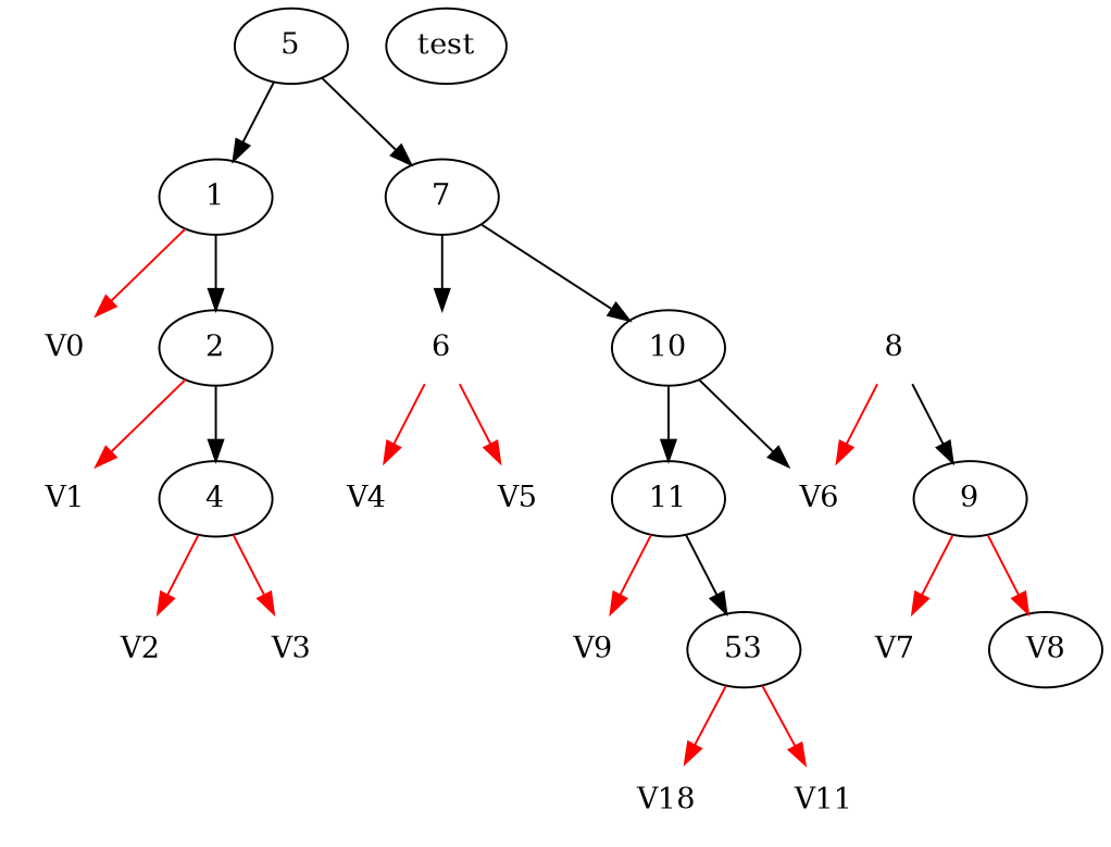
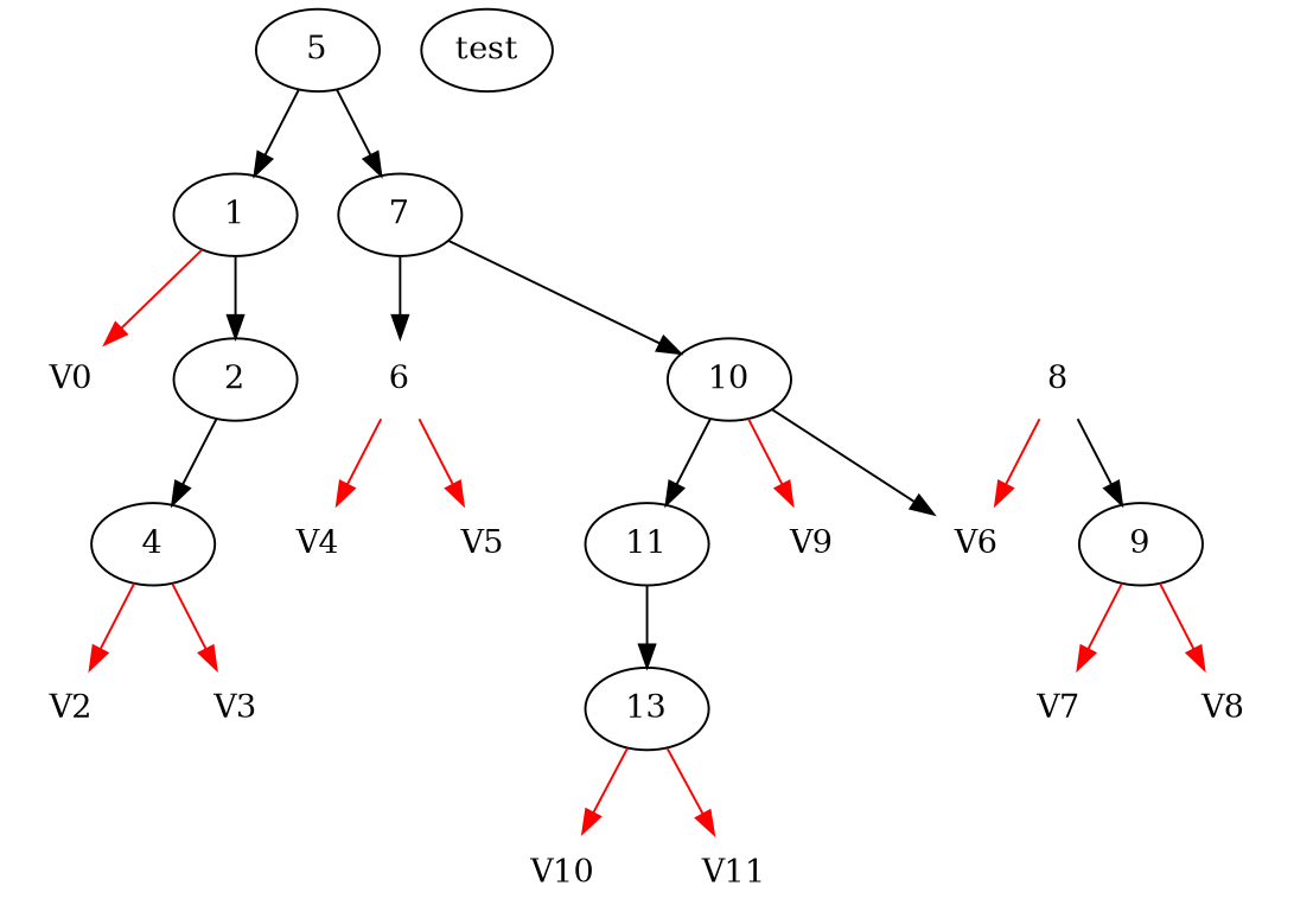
  digraph {
    rankdir=TD
    node [color="#FF00000"]
    edge [color="#FF0000"]
    n1 [label=5 color=""]
    n2 [label=1 color=""]
    n3 [label=7 color=""]
    V0
    n5 [label=2 color=""]
    n6 [label=6]
    n7 [label=10 color=""]
-   V1
    n9 [label=4 color=""]
    V2
    V3
    V4
    V5
    n14 [label=11 color=""]
    V6
    n16 [label=8]
    n17 [label=9 color=""]
    V9
-   n19 [label=53 color=""]
+   n19 [label=13 color=""]
    V7
-   V8 [color=black]
-   V10 [label=V18]
+   V8
+   V10
    V11
    n24 [label=test color=""]
    n1 -> n2 [color=""]
    n1 -> n3 [color=""]
    n2 -> V0
    n2 -> n5 [color=""]
    n3 -> n6 [color=""]
    n3 -> n7 [color=""]
-   n5 -> V1
    n5 -> n9 [color=""]
    n6 -> V4
    n6 -> V5
    n7 -> n14 [color=""]
    n7 -> V6 [color=""]
    n9 -> V2
    n9 -> V3
-   n14 -> V9
+   n7 -> V9
    n14 -> n19 [color=""]
    n16 -> V6
    n16 -> n17 [color=""]
    n17 -> V7
    n17 -> V8
    n19 -> V10
    n19 -> V11
  }
